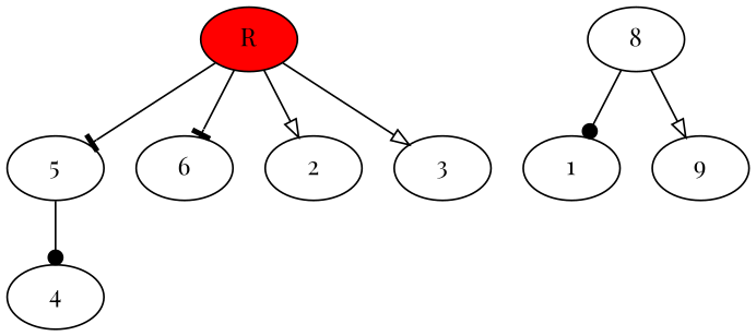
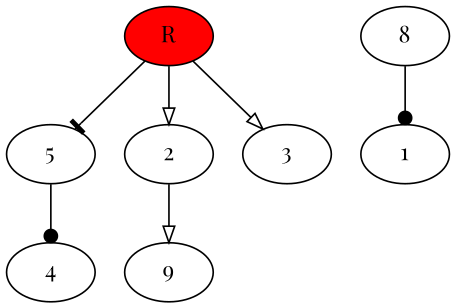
  digraph {
    fontname="Playfair Display"
    node [fontname="Playfair Display"]
    edge [arrowhead=onormal fontname="Playfair Display"]
    5
    4
    8
    1
    9
    R [fillcolor="#ff0000" style=filled]
-   6
    2
    3
    5 -> 4 [arrowhead=dot]
    8 -> 1 [arrowhead=dot]
-   8 -> 9
+   2 -> 9
    R -> 5 [arrowhead=tee]
-   R -> 6 [arrowhead=tee]
    R -> 2
    R -> 3
  }
